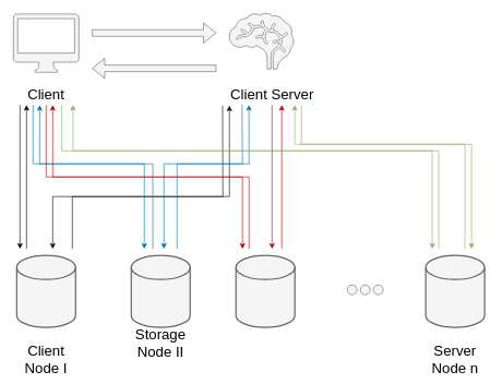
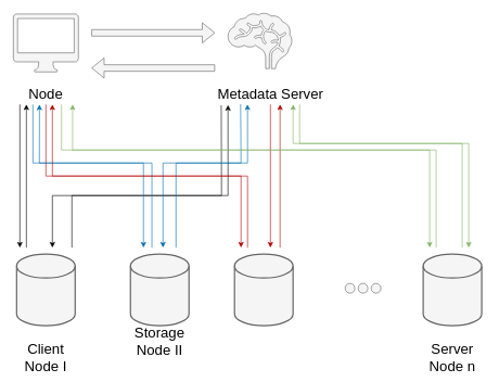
  <mxCell id="0" />
  <mxCell id="1" parent="0" />
  <mxCell id="2" value="" style="shape=mxgraph.signs.healthcare.brain;html=1;pointerEvents=1;fillColor=#f5f5f5;strokeColor=#666666;verticalLabelPosition=bottom;verticalAlign=top;align=center;fontColor=#333333;" vertex="1" parent="1"><mxGeometry x="350" y="20" width="98" height="85" as="geometry" /></mxCell>
  <mxCell id="3" value="" style="sketch=0;pointerEvents=1;shadow=0;dashed=0;html=1;strokeColor=#666666;fillColor=#f5f5f5;labelPosition=center;verticalLabelPosition=bottom;verticalAlign=top;outlineConnect=0;align=center;shape=mxgraph.office.devices.mac_client;fontColor=#333333;" vertex="1" parent="1"><mxGeometry x="20" y="21" width="100" height="89" as="geometry" /></mxCell>
  <mxCell id="4" value="" style="strokeWidth=2;html=1;shape=mxgraph.flowchart.database;whiteSpace=wrap;fillColor=#f5f5f5;fontColor=#333333;strokeColor=#666666;" vertex="1" parent="1"><mxGeometry x="25" y="390" width="90" height="110" as="geometry" /></mxCell>
  <mxCell id="5" value="" style="strokeWidth=2;html=1;shape=mxgraph.flowchart.database;whiteSpace=wrap;fillColor=#f5f5f5;fontColor=#333333;strokeColor=#666666;" vertex="1" parent="1"><mxGeometry x="200" y="390" width="90" height="110" as="geometry" /></mxCell>
  <mxCell id="6" value="" style="strokeWidth=2;html=1;shape=mxgraph.flowchart.database;whiteSpace=wrap;fillColor=#f5f5f5;fontColor=#333333;strokeColor=#666666;" vertex="1" parent="1"><mxGeometry x="360" y="390" width="90" height="110" as="geometry" /></mxCell>
  <mxCell id="7" value="" style="strokeWidth=2;html=1;shape=mxgraph.flowchart.database;whiteSpace=wrap;fillColor=#f5f5f5;fontColor=#333333;strokeColor=#666666;" vertex="1" parent="1"><mxGeometry x="650" y="390" width="90" height="110" as="geometry" /></mxCell>
  <mxCell id="8" value="" style="ellipse;whiteSpace=wrap;html=1;aspect=fixed;fillColor=#f5f5f5;fontColor=#333333;strokeColor=#666666;" vertex="1" parent="1"><mxGeometry x="530" y="435" width="15" height="15" as="geometry" /></mxCell>
  <mxCell id="9" value="" style="ellipse;whiteSpace=wrap;html=1;aspect=fixed;fillColor=#f5f5f5;fontColor=#333333;strokeColor=#666666;" vertex="1" parent="1"><mxGeometry x="550" y="435" width="15" height="15" as="geometry" /></mxCell>
  <mxCell id="10" value="" style="ellipse;whiteSpace=wrap;html=1;aspect=fixed;fillColor=#f5f5f5;fontColor=#333333;strokeColor=#666666;" vertex="1" parent="1"><mxGeometry x="570" y="435" width="15" height="15" as="geometry" /></mxCell>
- <mxCell id="11" value="&lt;font style=&quot;font-size: 22px;&quot;&gt;Client&lt;/font&gt;" style="text;strokeColor=none;align=center;fillColor=none;html=1;verticalAlign=middle;whiteSpace=wrap;rounded=0;" vertex="1" parent="1"><mxGeometry x="40" y="130" width="60" height="30" as="geometry" /></mxCell>
- <mxCell id="12" value="&lt;font style=&quot;font-size: 22px;&quot;&gt;Client Server&lt;/font&gt;" style="text;strokeColor=none;align=center;fillColor=none;html=1;verticalAlign=middle;whiteSpace=wrap;rounded=0;" vertex="1" parent="1"><mxGeometry x="330" y="130" width="171" height="30" as="geometry" /></mxCell>
+ <mxCell id="11" value="&lt;font style=&quot;font-size: 22px;&quot;&gt;Node&lt;/font&gt;" style="text;strokeColor=none;align=center;fillColor=none;html=1;verticalAlign=middle;whiteSpace=wrap;rounded=0;" vertex="1" parent="1"><mxGeometry x="40" y="130" width="60" height="30" as="geometry" /></mxCell>
+ <mxCell id="12" value="&lt;font style=&quot;font-size: 22px;&quot;&gt;Metadata Server&lt;/font&gt;" style="text;strokeColor=none;align=center;fillColor=none;html=1;verticalAlign=middle;whiteSpace=wrap;rounded=0;" vertex="1" parent="1"><mxGeometry x="330" y="130" width="171" height="30" as="geometry" /></mxCell>
  <mxCell id="13" value="&lt;font style=&quot;font-size: 22px;&quot;&gt;Client Node I&lt;/font&gt;" style="text;strokeColor=none;align=center;fillColor=none;html=1;verticalAlign=middle;whiteSpace=wrap;rounded=0;" vertex="1" parent="1"><mxGeometry x="20" y="535" width="100" height="30" as="geometry" /></mxCell>
  <mxCell id="14" value="&lt;font style=&quot;font-size: 22px;&quot;&gt;Storage Node II&lt;/font&gt;" style="text;strokeColor=none;align=center;fillColor=none;html=1;verticalAlign=middle;whiteSpace=wrap;rounded=0;" vertex="1" parent="1"><mxGeometry x="195" y="510" width="100" height="30" as="geometry" /></mxCell>
  <mxCell id="15" value="&lt;font style=&quot;font-size: 22px;&quot;&gt;Server Node n&lt;/font&gt;" style="text;strokeColor=none;align=center;fillColor=none;html=1;verticalAlign=middle;whiteSpace=wrap;rounded=0;" vertex="1" parent="1"><mxGeometry x="645" y="535" width="100" height="30" as="geometry" /></mxCell>
  <mxCell id="16" value="" style="shape=flexArrow;endArrow=classic;html=1;rounded=0;fillColor=#f5f5f5;strokeColor=#666666;" edge="1" parent="1"><mxGeometry width="50" height="50" relative="1" as="geometry"><mxPoint x="140" y="50" as="sourcePoint" /><mxPoint x="330" y="50" as="targetPoint" /></mxGeometry></mxCell>
  <mxCell id="17" value="" style="shape=flexArrow;endArrow=classic;html=1;rounded=0;fillColor=#f5f5f5;strokeColor=#666666;" edge="1" parent="1"><mxGeometry width="50" height="50" relative="1" as="geometry"><mxPoint x="330" y="104" as="sourcePoint" /><mxPoint x="140" y="104" as="targetPoint" /></mxGeometry></mxCell>
  <mxCell id="18" value="" style="endArrow=classic;html=1;rounded=0;" edge="1" parent="1"><mxGeometry width="50" height="50" relative="1" as="geometry"><mxPoint x="30" y="160" as="sourcePoint" /><mxPoint x="30" y="380" as="targetPoint" /></mxGeometry></mxCell>
  <mxCell id="19" value="" style="endArrow=classic;html=1;rounded=0;" edge="1" parent="1"><mxGeometry width="50" height="50" relative="1" as="geometry"><mxPoint x="40" y="380" as="sourcePoint" /><mxPoint x="40" y="160" as="targetPoint" /></mxGeometry></mxCell>
  <mxCell id="20" value="" style="endArrow=classic;html=1;rounded=0;entryX=0.117;entryY=1.03;entryDx=0;entryDy=0;entryPerimeter=0;" edge="1" parent="1" target="12"><mxGeometry width="50" height="50" relative="1" as="geometry"><mxPoint x="110" y="380" as="sourcePoint" /><mxPoint x="380" y="160" as="targetPoint" /><Array as="points"><mxPoint x="110" y="300" /><mxPoint x="350" y="300" /></Array></mxGeometry></mxCell>
  <mxCell id="21" value="" style="endArrow=classic;html=1;rounded=0;exitX=0.056;exitY=1.034;exitDx=0;exitDy=0;exitPerimeter=0;" edge="1" parent="1" source="12"><mxGeometry width="50" height="50" relative="1" as="geometry"><mxPoint x="340" y="170" as="sourcePoint" /><mxPoint x="80" y="380" as="targetPoint" /><Array as="points"><mxPoint x="340" y="300" /><mxPoint x="80" y="300" /><mxPoint x="80" y="360" /></Array></mxGeometry></mxCell>
  <mxCell id="22" value="" style="endArrow=classic;html=1;rounded=0;fillColor=#1ba1e2;strokeColor=#006EAF;exitX=0.167;exitY=1.006;exitDx=0;exitDy=0;exitPerimeter=0;" edge="1" parent="1" source="11"><mxGeometry width="50" height="50" relative="1" as="geometry"><mxPoint x="410" y="330" as="sourcePoint" /><mxPoint x="220" y="380" as="targetPoint" /><Array as="points"><mxPoint x="50" y="250" /><mxPoint x="220" y="250" /></Array></mxGeometry></mxCell>
  <mxCell id="23" value="" style="endArrow=classic;html=1;rounded=0;fillColor=#1ba1e2;strokeColor=#006EAF;exitX=0.617;exitY=1.1;exitDx=0;exitDy=0;exitPerimeter=0;entryX=0.334;entryY=1.006;entryDx=0;entryDy=0;entryPerimeter=0;" edge="1" parent="1" target="11"><mxGeometry width="50" height="50" relative="1" as="geometry"><mxPoint x="233" y="380" as="sourcePoint" /><mxPoint x="90" y="163" as="targetPoint" /><Array as="points"><mxPoint x="233" y="250" /><mxPoint x="60" y="250" /></Array></mxGeometry></mxCell>
  <mxCell id="24" value="" style="endArrow=classic;html=1;rounded=0;fillColor=#1ba1e2;strokeColor=#006EAF;entryX=0.292;entryY=1;entryDx=0;entryDy=0;entryPerimeter=0;" edge="1" parent="1" target="12"><mxGeometry width="50" height="50" relative="1" as="geometry"><mxPoint x="270" y="380" as="sourcePoint" /><mxPoint x="295" y="160" as="targetPoint" /><Array as="points"><mxPoint x="270" y="250" /><mxPoint x="380" y="250" /></Array></mxGeometry></mxCell>
  <mxCell id="25" value="" style="endArrow=classic;html=1;rounded=0;fillColor=#1ba1e2;strokeColor=#006EAF;entryX=0.179;entryY=1.069;entryDx=0;entryDy=0;entryPerimeter=0;exitX=0.23;exitY=0.98;exitDx=0;exitDy=0;exitPerimeter=0;" edge="1" parent="1" source="12"><mxGeometry width="50" height="50" relative="1" as="geometry"><mxPoint x="400" y="180" as="sourcePoint" /><mxPoint x="250" y="380" as="targetPoint" /><Array as="points"><mxPoint x="370" y="250" /><mxPoint x="250" y="250" /></Array></mxGeometry></mxCell>
  <mxCell id="26" value="" style="endArrow=classic;html=1;rounded=0;fillColor=#e51400;strokeColor=#B20000;exitX=0.167;exitY=1.006;exitDx=0;exitDy=0;exitPerimeter=0;" edge="1" parent="1"><mxGeometry width="50" height="50" relative="1" as="geometry"><mxPoint x="70" y="160" as="sourcePoint" /><mxPoint x="370" y="380" as="targetPoint" /><Array as="points"><mxPoint x="70" y="270" /><mxPoint x="370" y="270" /></Array></mxGeometry></mxCell>
  <mxCell id="27" value="" style="endArrow=classic;html=1;rounded=0;fillColor=#e51400;strokeColor=#B20000;exitX=0.167;exitY=1.006;exitDx=0;exitDy=0;exitPerimeter=0;" edge="1" parent="1"><mxGeometry width="50" height="50" relative="1" as="geometry"><mxPoint x="380" y="380" as="sourcePoint" /><mxPoint x="80" y="160" as="targetPoint" /><Array as="points"><mxPoint x="380" y="270" /><mxPoint x="80" y="270" /></Array></mxGeometry></mxCell>
  <mxCell id="28" value="" style="endArrow=classic;html=1;rounded=0;fillColor=#e51400;strokeColor=#B20000;" edge="1" parent="1"><mxGeometry width="50" height="50" relative="1" as="geometry"><mxPoint x="415.17" y="160" as="sourcePoint" /><mxPoint x="415.17" y="380" as="targetPoint" /></mxGeometry></mxCell>
  <mxCell id="29" value="" style="endArrow=classic;html=1;rounded=0;fillColor=#e51400;strokeColor=#B20000;" edge="1" parent="1"><mxGeometry width="50" height="50" relative="1" as="geometry"><mxPoint x="430" y="380" as="sourcePoint" /><mxPoint x="430" y="160" as="targetPoint" /></mxGeometry></mxCell>
  <mxCell id="30" value="" style="endArrow=classic;html=1;rounded=0;fillColor=#d5e8d4;strokeColor=#82b366;exitX=0.167;exitY=1.006;exitDx=0;exitDy=0;exitPerimeter=0;gradientColor=#97d077;" edge="1" parent="1"><mxGeometry width="50" height="50" relative="1" as="geometry"><mxPoint x="94" y="160" as="sourcePoint" /><mxPoint x="660" y="380" as="targetPoint" /><Array as="points"><mxPoint x="94" y="230" /><mxPoint x="660" y="230" /></Array></mxGeometry></mxCell>
  <mxCell id="31" value="" style="endArrow=classic;html=1;rounded=0;fillColor=#d5e8d4;strokeColor=#82b366;gradientColor=#97d077;" edge="1" parent="1"><mxGeometry width="50" height="50" relative="1" as="geometry"><mxPoint x="670" y="380" as="sourcePoint" /><mxPoint x="111" y="160" as="targetPoint" /><Array as="points"><mxPoint x="670" y="230" /><mxPoint x="111" y="230" /></Array></mxGeometry></mxCell>
  <mxCell id="32" value="" style="endArrow=classic;html=1;rounded=0;fillColor=#d5e8d4;strokeColor=#82b366;gradientColor=#97d077;" edge="1" parent="1"><mxGeometry width="50" height="50" relative="1" as="geometry"><mxPoint x="710" y="380" as="sourcePoint" /><mxPoint x="450" y="160" as="targetPoint" /><Array as="points"><mxPoint x="710" y="220" /><mxPoint x="450" y="220" /></Array></mxGeometry></mxCell>
  <mxCell id="33" value="" style="endArrow=classic;html=1;rounded=0;fillColor=#d5e8d4;strokeColor=#82b366;gradientColor=#97d077;" edge="1" parent="1"><mxGeometry width="50" height="50" relative="1" as="geometry"><mxPoint x="460" y="160" as="sourcePoint" /><mxPoint x="720" y="380" as="targetPoint" /><Array as="points"><mxPoint x="460" y="220" /><mxPoint x="720" y="220" /></Array></mxGeometry></mxCell>
